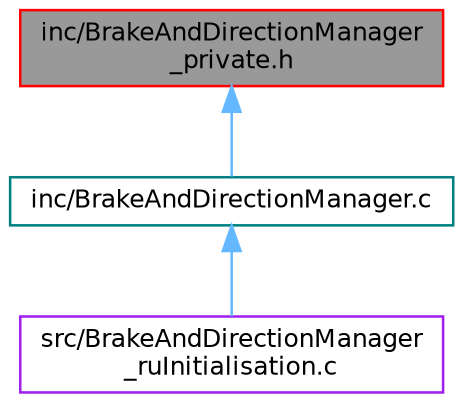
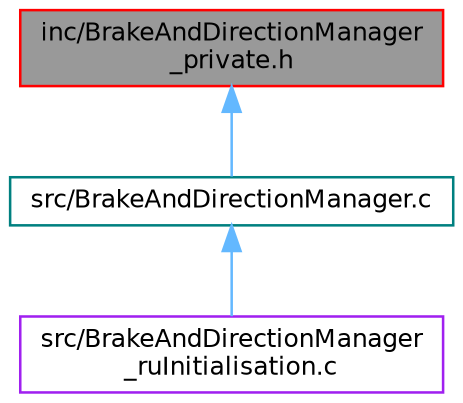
  digraph {
    node [fillcolor=white fontname=Helvetica fontsize=10 shape=box style=filled]
    edge [color=steelblue1 dir=back fontname=Helvetica fontsize=10 labelfontname=Helvetica labelfontsize=10 style=solid]
    n1 [color=red fillcolor=grey60 fontcolor=black height=0.2 label="inc/BrakeAndDirectionManager\l_private.h" width=0.4]
-   n2 [color=teal height=0.2 label="inc/BrakeAndDirectionManager.c" width=0.4]
+   n2 [color=teal height=0.2 label="src/BrakeAndDirectionManager.c" width=0.4]
    n3 [color=purple height=0.2 label="src/BrakeAndDirectionManager\l_ruInitialisation.c" width=0.4]
    n1 -> n2
    n2 -> n3
  }
